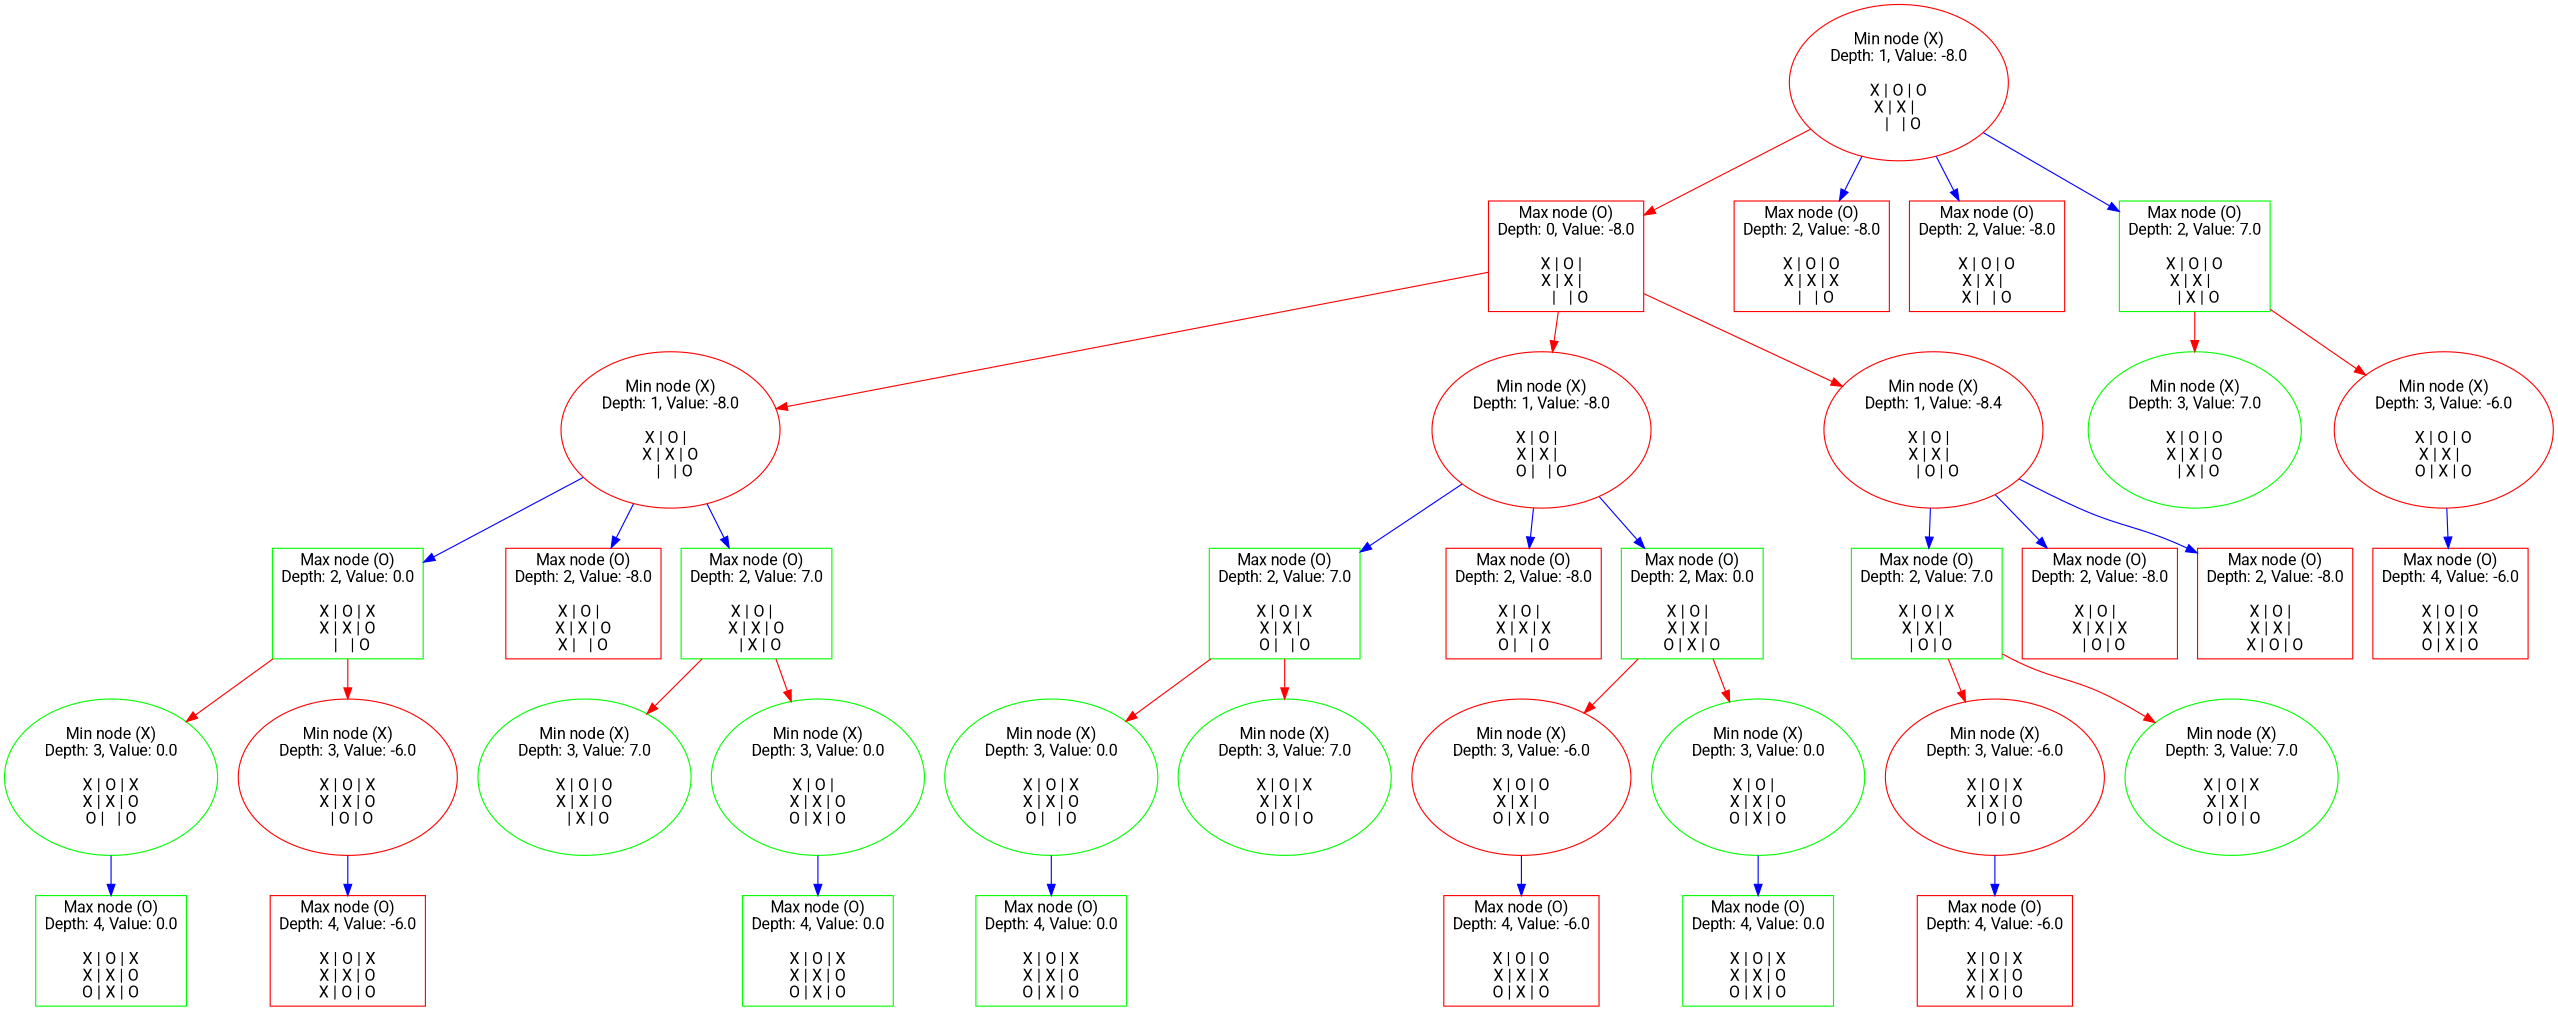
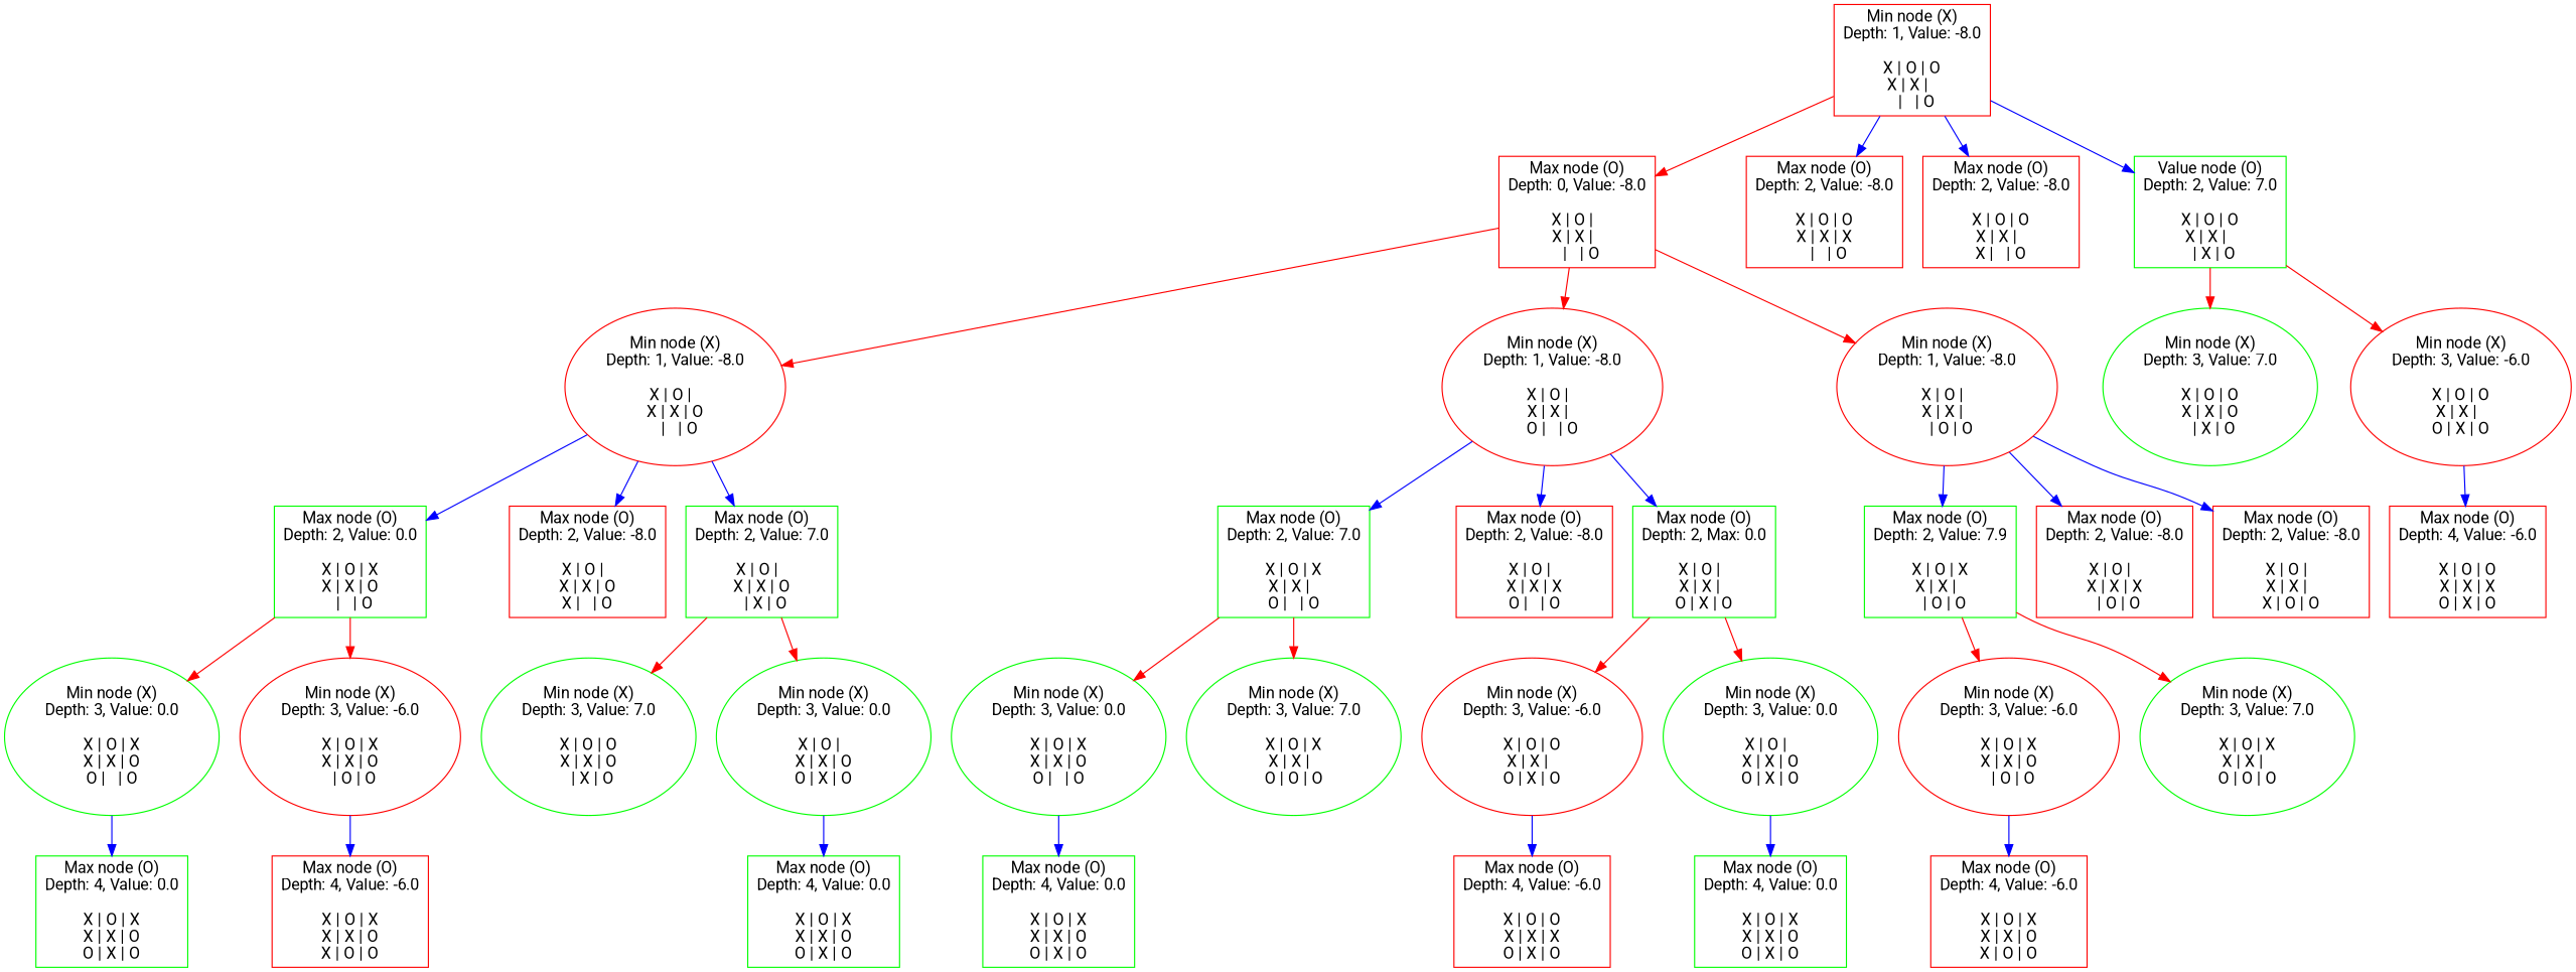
  digraph {
    fontname=Roboto
    node [color=red fontname=Roboto shape=box]
    edge [color=blue fontname=Roboto]
    n1 [label="Max node (O)\nDepth: 0, Value: -8.0\n\nX | O |  \nX | X |  \n  |   | O"]
    n2 [label="Min node (X)\nDepth: 1, Value: -8.0\n\nX | O |  \nX | X | O\n  |   | O" shape=ellipse]
    n3 [label="Min node (X)\nDepth: 1, Value: -8.0\n\nX | O |  \nX | X |  \nO |   | O" shape=ellipse]
-   n4 [label="Min node (X)\nDepth: 1, Value: -8.4\n\nX | O |  \nX | X |  \n  | O | O" shape=ellipse]
-   n5 [label="Min node (X)\nDepth: 1, Value: -8.0\n\nX | O | O\nX | X |  \n  |   | O" shape=ellipse]
+   n4 [label="Min node (X)\nDepth: 1, Value: -8.0\n\nX | O |  \nX | X |  \n  | O | O" shape=ellipse]
+   n5 [label="Min node (X)\nDepth: 1, Value: -8.0\n\nX | O | O\nX | X |  \n  |   | O"]
    n6 [label="Max node (O)\nDepth: 2, Value: -8.0\n\nX | O | O\nX | X | X\n  |   | O"]
    n7 [label="Max node (O)\nDepth: 2, Value: -8.0\n\nX | O | O\nX | X |  \nX |   | O"]
-   n8 [color=green label="Max node (O)\nDepth: 2, Value: 7.0\n\nX | O | O\nX | X |  \n  | X | O"]
+   n8 [color=green label="Value node (O)\nDepth: 2, Value: 7.0\n\nX | O | O\nX | X |  \n  | X | O"]
    n9 [color=green label="Max node (O)\nDepth: 2, Value: 0.0\n\nX | O | X\nX | X | O\n  |   | O"]
    n10 [label="Max node (O)\nDepth: 2, Value: -8.0\n\nX | O |  \nX | X | O\nX |   | O"]
    n11 [color=green label="Max node (O)\nDepth: 2, Value: 7.0\n\nX | O |  \nX | X | O\n  | X | O"]
    n12 [color=green label="Max node (O)\nDepth: 2, Value: 7.0\n\nX | O | X\nX | X |  \nO |   | O"]
    n13 [label="Max node (O)\nDepth: 2, Value: -8.0\n\nX | O |  \nX | X | X\nO |   | O"]
    n14 [color=green label="Max node (O)\nDepth: 2, Max: 0.0\n\nX | O |  \nX | X |  \nO | X | O"]
-   n15 [color=green label="Max node (O)\nDepth: 2, Value: 7.0\n\nX | O | X\nX | X |  \n  | O | O"]
+   n15 [color=green label="Max node (O)\nDepth: 2, Value: 7.9\n\nX | O | X\nX | X |  \n  | O | O"]
    n16 [label="Max node (O)\nDepth: 2, Value: -8.0\n\nX | O |  \nX | X | X\n  | O | O"]
    n17 [label="Max node (O)\nDepth: 2, Value: -8.0\n\nX | O |  \nX | X |  \nX | O | O"]
    n18 [color=green label="Min node (X)\nDepth: 3, Value: 7.0\n\nX | O | O\nX | X | O\n  | X | O" shape=ellipse]
    n19 [label="Min node (X)\nDepth: 3, Value: -6.0\n\nX | O | O\nX | X |  \nO | X | O" shape=ellipse]
    n20 [label="Max node (O)\nDepth: 4, Value: -6.0\n\nX | O | O\nX | X | X\nO | X | O"]
    n21 [color=green label="Min node (X)\nDepth: 3, Value: 0.0\n\nX | O | X\nX | X | O\nO |   | O" shape=ellipse]
    n22 [label="Min node (X)\nDepth: 3, Value: -6.0\n\nX | O | X\nX | X | O\n  | O | O" shape=ellipse]
    n23 [color=green label="Min node (X)\nDepth: 3, Value: 7.0\n\nX | O | O\nX | X | O\n  | X | O" shape=ellipse]
    n24 [color=green label="Min node (X)\nDepth: 3, Value: 0.0\n\nX | O |  \nX | X | O\nO | X | O" shape=ellipse]
    n25 [color=green label="Max node (O)\nDepth: 4, Value: 0.0\n\nX | O | X\nX | X | O\nO | X | O"]
    n26 [label="Max node (O)\nDepth: 4, Value: -6.0\n\nX | O | X\nX | X | O\nX | O | O"]
    n27 [color=green label="Max node (O)\nDepth: 4, Value: 0.0\n\nX | O | X\nX | X | O\nO | X | O"]
    n28 [color=green label="Min node (X)\nDepth: 3, Value: 0.0\n\nX | O | X\nX | X | O\nO |   | O" shape=ellipse]
    n29 [color=green label="Min node (X)\nDepth: 3, Value: 7.0\n\nX | O | X\nX | X |  \nO | O | O" shape=ellipse]
    n30 [label="Min node (X)\nDepth: 3, Value: -6.0\n\nX | O | O\nX | X |  \nO | X | O" shape=ellipse]
    n31 [color=green label="Min node (X)\nDepth: 3, Value: 0.0\n\nX | O |  \nX | X | O\nO | X | O" shape=ellipse]
    n32 [color=green label="Max node (O)\nDepth: 4, Value: 0.0\n\nX | O | X\nX | X | O\nO | X | O"]
    n33 [label="Max node (O)\nDepth: 4, Value: -6.0\n\nX | O | O\nX | X | X\nO | X | O"]
    n34 [color=green label="Max node (O)\nDepth: 4, Value: 0.0\n\nX | O | X\nX | X | O\nO | X | O"]
    n35 [label="Min node (X)\nDepth: 3, Value: -6.0\n\nX | O | X\nX | X | O\n  | O | O" shape=ellipse]
    n36 [color=green label="Min node (X)\nDepth: 3, Value: 7.0\n\nX | O | X\nX | X |  \nO | O | O" shape=ellipse]
    n37 [label="Max node (O)\nDepth: 4, Value: -6.0\n\nX | O | X\nX | X | O\nX | O | O"]
    n1 -> n2 [color=red]
    n1 -> n3 [color=red]
    n1 -> n4 [color=red]
    n2 -> n9
    n2 -> n10
    n2 -> n11
    n3 -> n12
    n3 -> n13
    n3 -> n14
    n4 -> n15
    n4 -> n16
    n4 -> n17
    n5 -> n1 [color=red]
    n5 -> n6
    n5 -> n7
    n5 -> n8
    n8 -> n18 [color=red]
    n8 -> n19 [color=red]
    n9 -> n21 [color=red]
    n9 -> n22 [color=red]
    n11 -> n23 [color=red]
    n11 -> n24 [color=red]
    n12 -> n28 [color=red]
    n12 -> n29 [color=red]
    n14 -> n30 [color=red]
    n14 -> n31 [color=red]
    n15 -> n35 [color=red]
    n15 -> n36 [color=red]
    n19 -> n20
    n21 -> n25
    n22 -> n26
    n24 -> n27
    n28 -> n32
    n30 -> n33
    n31 -> n34
    n35 -> n37
  }
